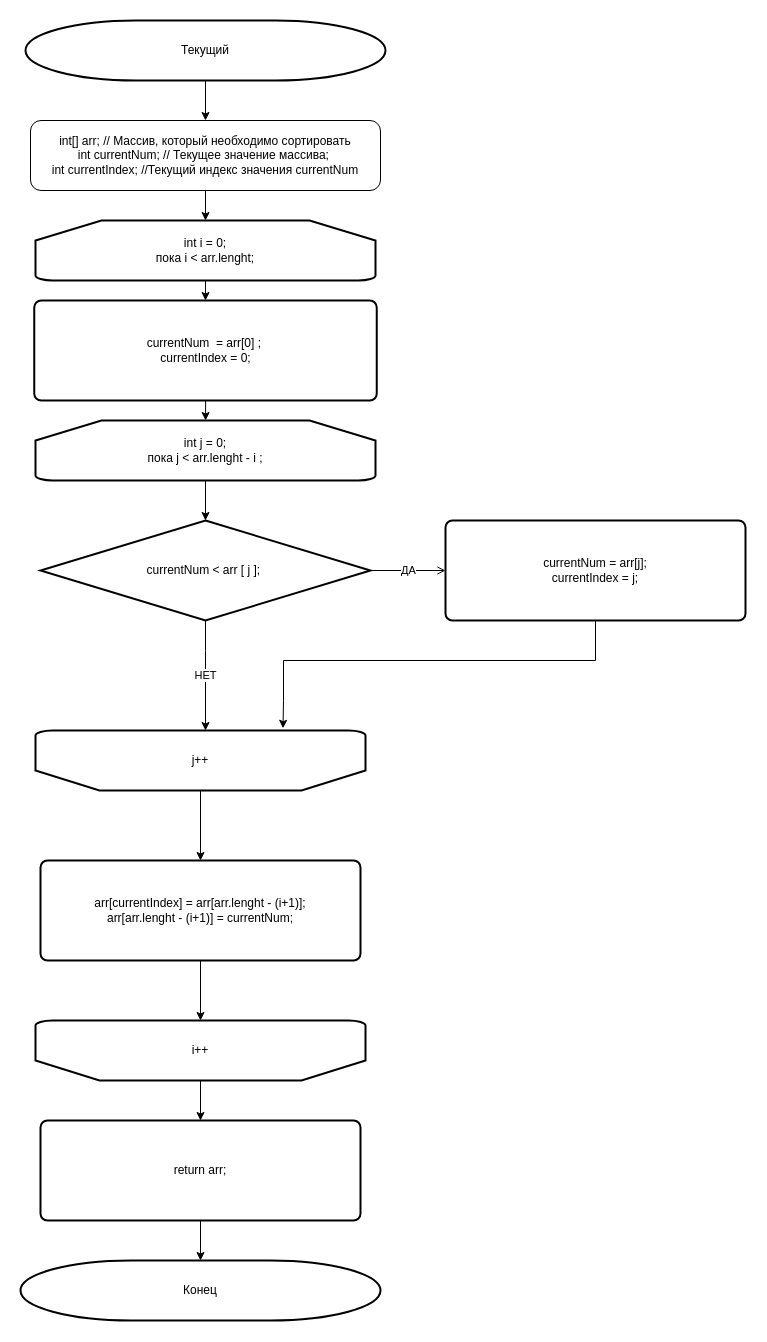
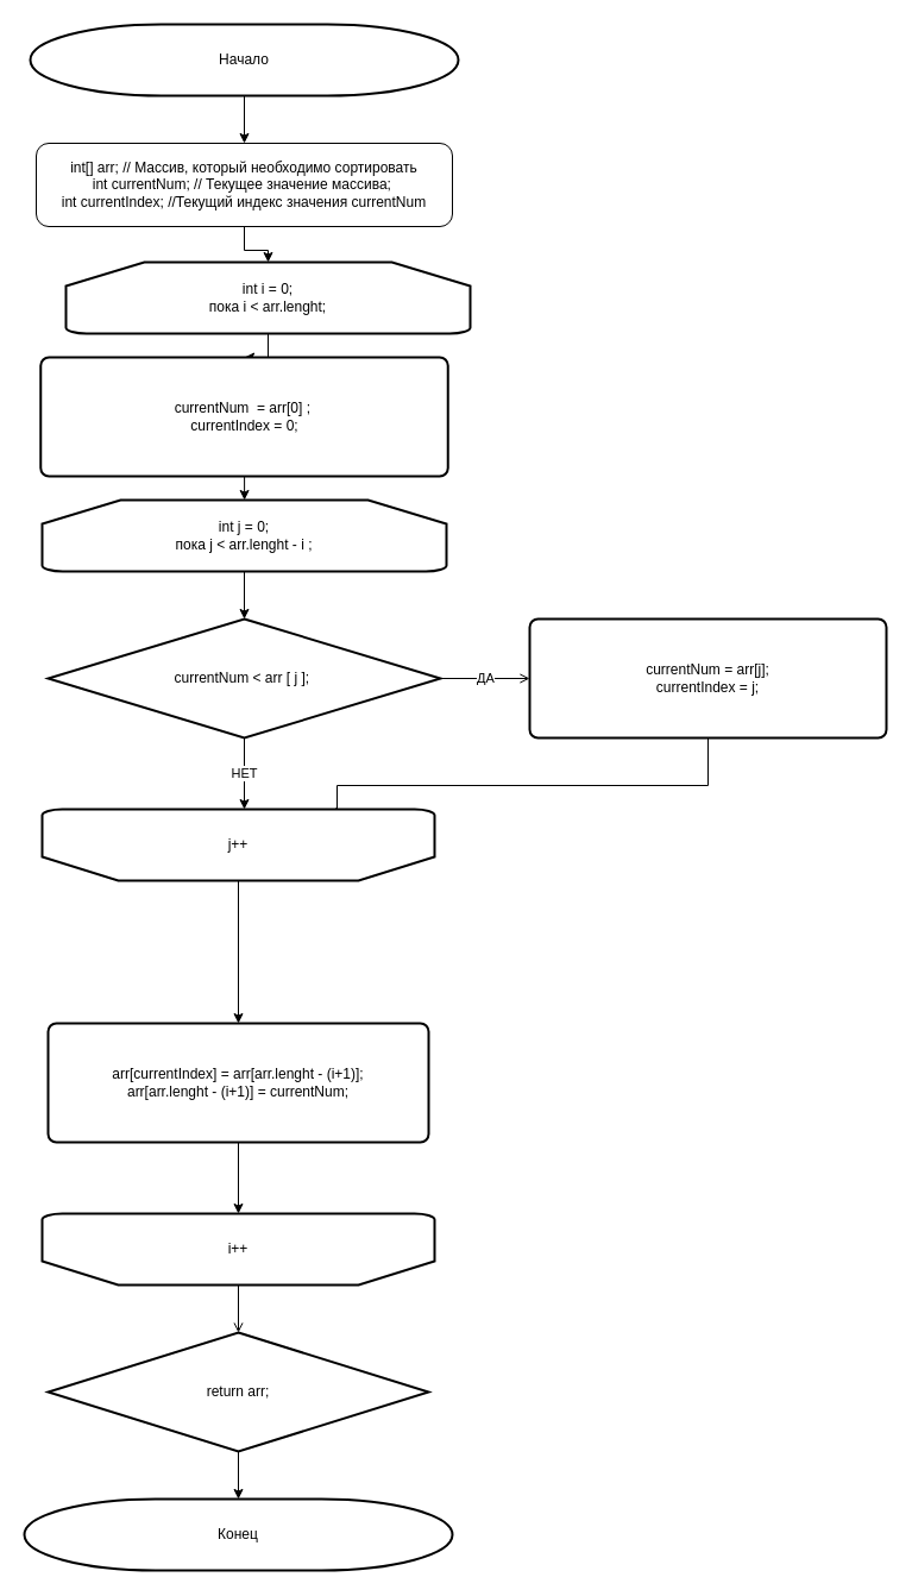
  <mxCell id="0" />
  <mxCell id="1" parent="0" />
  <mxCell id="2" value="" style="edgeStyle=orthogonalEdgeStyle;rounded=0;orthogonalLoop=1;jettySize=auto;html=1;" edge="1" parent="1" source="3" target="5"><mxGeometry relative="1" as="geometry" /></mxCell>
  <mxCell id="3" value="int[] arr; // Массив, который необходимо сортировать&lt;br&gt;int currentNum; // Текущее значение массива;&amp;nbsp;&lt;br&gt;int currentIndex; //Текущий индекс значения currentNum" style="rounded=1;whiteSpace=wrap;html=1;fontSize=12;glass=0;strokeWidth=1;shadow=0;" parent="1" vertex="1"><mxGeometry x="30" y="120" width="350" height="70" as="geometry" /></mxCell>
  <mxCell id="4" value="" style="edgeStyle=orthogonalEdgeStyle;rounded=0;orthogonalLoop=1;jettySize=auto;html=1;" edge="1" parent="1" source="5" target="7"><mxGeometry relative="1" as="geometry" /></mxCell>
- <mxCell id="5" value="int i = 0; &lt;br&gt;пока i &amp;lt; arr.lenght;" style="strokeWidth=2;html=1;shape=mxgraph.flowchart.loop_limit;whiteSpace=wrap;" vertex="1" parent="1"><mxGeometry x="35" y="220" width="340" height="60" as="geometry" /></mxCell>
+ <mxCell id="5" value="int i = 0; &lt;br&gt;пока i &amp;lt; arr.lenght;" style="strokeWidth=2;html=1;shape=mxgraph.flowchart.loop_limit;whiteSpace=wrap;" vertex="1" parent="1"><mxGeometry x="55" y="220" width="340" height="60" as="geometry" /></mxCell>
  <mxCell id="6" value="" style="edgeStyle=orthogonalEdgeStyle;rounded=0;orthogonalLoop=1;jettySize=auto;html=1;" edge="1" parent="1" source="7" target="9"><mxGeometry relative="1" as="geometry" /></mxCell>
  <mxCell id="7" value="currentNum&amp;nbsp; = arr[0] ;&amp;nbsp;&lt;br&gt;currentIndex = 0;" style="rounded=1;whiteSpace=wrap;html=1;absoluteArcSize=1;arcSize=14;strokeWidth=2;" vertex="1" parent="1"><mxGeometry x="33.75" y="300" width="342.5" height="100" as="geometry" /></mxCell>
  <mxCell id="8" value="" style="edgeStyle=orthogonalEdgeStyle;rounded=0;orthogonalLoop=1;jettySize=auto;html=1;" edge="1" parent="1" source="9" target="12"><mxGeometry relative="1" as="geometry" /></mxCell>
  <mxCell id="9" value="int j = 0; &lt;br&gt;пока j &amp;lt; arr.lenght - i ;" style="strokeWidth=2;html=1;shape=mxgraph.flowchart.loop_limit;whiteSpace=wrap;" vertex="1" parent="1"><mxGeometry x="35" y="420" width="340" height="60" as="geometry" /></mxCell>
  <mxCell id="10" value="ДА" style="edgeStyle=orthogonalEdgeStyle;rounded=0;orthogonalLoop=1;jettySize=auto;html=1;endArrow=open;" edge="1" parent="1" source="12" target="14"><mxGeometry relative="1" as="geometry" /></mxCell>
  <mxCell id="11" value="НЕТ" style="edgeStyle=orthogonalEdgeStyle;rounded=0;orthogonalLoop=1;jettySize=auto;html=1;" edge="1" parent="1" source="12" target="16"><mxGeometry relative="1" as="geometry"><Array as="points"><mxPoint x="205" y="650" /><mxPoint x="205" y="650" /></Array></mxGeometry></mxCell>
  <mxCell id="12" value="currentNum &amp;lt; arr [ j ];&amp;nbsp;" style="strokeWidth=2;html=1;shape=mxgraph.flowchart.decision;whiteSpace=wrap;" vertex="1" parent="1"><mxGeometry x="40" y="520" width="330" height="100" as="geometry" /></mxCell>
  <mxCell id="13" value="" style="edgeStyle=orthogonalEdgeStyle;rounded=0;orthogonalLoop=1;jettySize=auto;html=1;entryX=0.25;entryY=1.037;entryDx=0;entryDy=0;entryPerimeter=0;" edge="1" parent="1" source="14" target="16"><mxGeometry relative="1" as="geometry"><mxPoint x="595" y="700" as="targetPoint" /><Array as="points"><mxPoint x="595" y="660" /><mxPoint x="283" y="660" /><mxPoint x="283" y="700" /></Array></mxGeometry></mxCell>
  <mxCell id="14" value="currentNum = arr[j];&lt;br&gt;currentIndex = j;" style="rounded=1;whiteSpace=wrap;html=1;absoluteArcSize=1;arcSize=14;strokeWidth=2;" vertex="1" parent="1"><mxGeometry x="445" y="520" width="300" height="100" as="geometry" /></mxCell>
  <mxCell id="15" value="" style="edgeStyle=orthogonalEdgeStyle;rounded=0;orthogonalLoop=1;jettySize=auto;html=1;" edge="1" parent="1" source="16" target="18"><mxGeometry relative="1" as="geometry" /></mxCell>
- <mxCell id="16" value="j++" style="strokeWidth=2;html=1;shape=mxgraph.flowchart.loop_limit;whiteSpace=wrap;direction=west;" vertex="1" parent="1"><mxGeometry x="35" y="730" width="330" height="60" as="geometry" /></mxCell>
+ <mxCell id="16" value="j++" style="strokeWidth=2;html=1;shape=mxgraph.flowchart.loop_limit;whiteSpace=wrap;direction=west;" vertex="1" parent="1"><mxGeometry x="35" y="680" width="330" height="60" as="geometry" /></mxCell>
  <mxCell id="17" value="" style="edgeStyle=orthogonalEdgeStyle;rounded=0;orthogonalLoop=1;jettySize=auto;html=1;" edge="1" parent="1" source="18" target="20"><mxGeometry relative="1" as="geometry" /></mxCell>
  <mxCell id="18" value="arr[currentIndex] = arr[arr.lenght - (i+1)];&lt;br&gt;arr[arr.lenght - (i+1)] = currentNum;" style="rounded=1;whiteSpace=wrap;html=1;absoluteArcSize=1;arcSize=14;strokeWidth=2;" vertex="1" parent="1"><mxGeometry x="40" y="860" width="320" height="100" as="geometry" /></mxCell>
- <mxCell id="19" value="" style="edgeStyle=orthogonalEdgeStyle;rounded=0;orthogonalLoop=1;jettySize=auto;html=1;entryX=0.5;entryY=0;entryDx=0;entryDy=0;" edge="1" parent="1" source="20" target="24"><mxGeometry relative="1" as="geometry"><mxPoint x="200" y="1120" as="targetPoint" /></mxGeometry></mxCell>
+ <mxCell id="19" value="" style="edgeStyle=orthogonalEdgeStyle;rounded=0;orthogonalLoop=1;jettySize=auto;html=1;entryX=0.5;entryY=0;entryDx=0;entryDy=0;endArrow=open;" edge="1" parent="1" source="20" target="24"><mxGeometry relative="1" as="geometry"><mxPoint x="200" y="1120" as="targetPoint" /></mxGeometry></mxCell>
  <mxCell id="20" value="i++" style="strokeWidth=2;html=1;shape=mxgraph.flowchart.loop_limit;whiteSpace=wrap;direction=west;" vertex="1" parent="1"><mxGeometry x="35" y="1020" width="330" height="60" as="geometry" /></mxCell>
  <mxCell id="21" value="" style="edgeStyle=orthogonalEdgeStyle;rounded=0;orthogonalLoop=1;jettySize=auto;html=1;" edge="1" parent="1" source="22" target="3"><mxGeometry relative="1" as="geometry" /></mxCell>
- <mxCell id="22" value="Текущий" style="strokeWidth=2;html=1;shape=mxgraph.flowchart.terminator;whiteSpace=wrap;" vertex="1" parent="1"><mxGeometry x="25" y="20" width="360" height="60" as="geometry" /></mxCell>
+ <mxCell id="22" value="Начало" style="strokeWidth=2;html=1;shape=mxgraph.flowchart.terminator;whiteSpace=wrap;" vertex="1" parent="1"><mxGeometry x="25" y="20" width="360" height="60" as="geometry" /></mxCell>
  <mxCell id="23" value="" style="edgeStyle=orthogonalEdgeStyle;rounded=0;orthogonalLoop=1;jettySize=auto;html=1;" edge="1" parent="1" source="24" target="25"><mxGeometry relative="1" as="geometry" /></mxCell>
- <mxCell id="24" value="return arr;" style="rounded=1;whiteSpace=wrap;html=1;absoluteArcSize=1;arcSize=14;strokeWidth=2;" vertex="1" parent="1"><mxGeometry x="40" y="1120" width="320" height="100" as="geometry" /></mxCell>
+ <mxCell id="24" value="return arr;" style="rhombus;whiteSpace=wrap;html=1;absoluteArcSize=1;arcSize=14;strokeWidth=2;" vertex="1" parent="1"><mxGeometry x="40" y="1120" width="320" height="100" as="geometry" /></mxCell>
  <mxCell id="25" value="Конец" style="strokeWidth=2;html=1;shape=mxgraph.flowchart.terminator;whiteSpace=wrap;" vertex="1" parent="1"><mxGeometry x="20" y="1260" width="360" height="60" as="geometry" /></mxCell>
